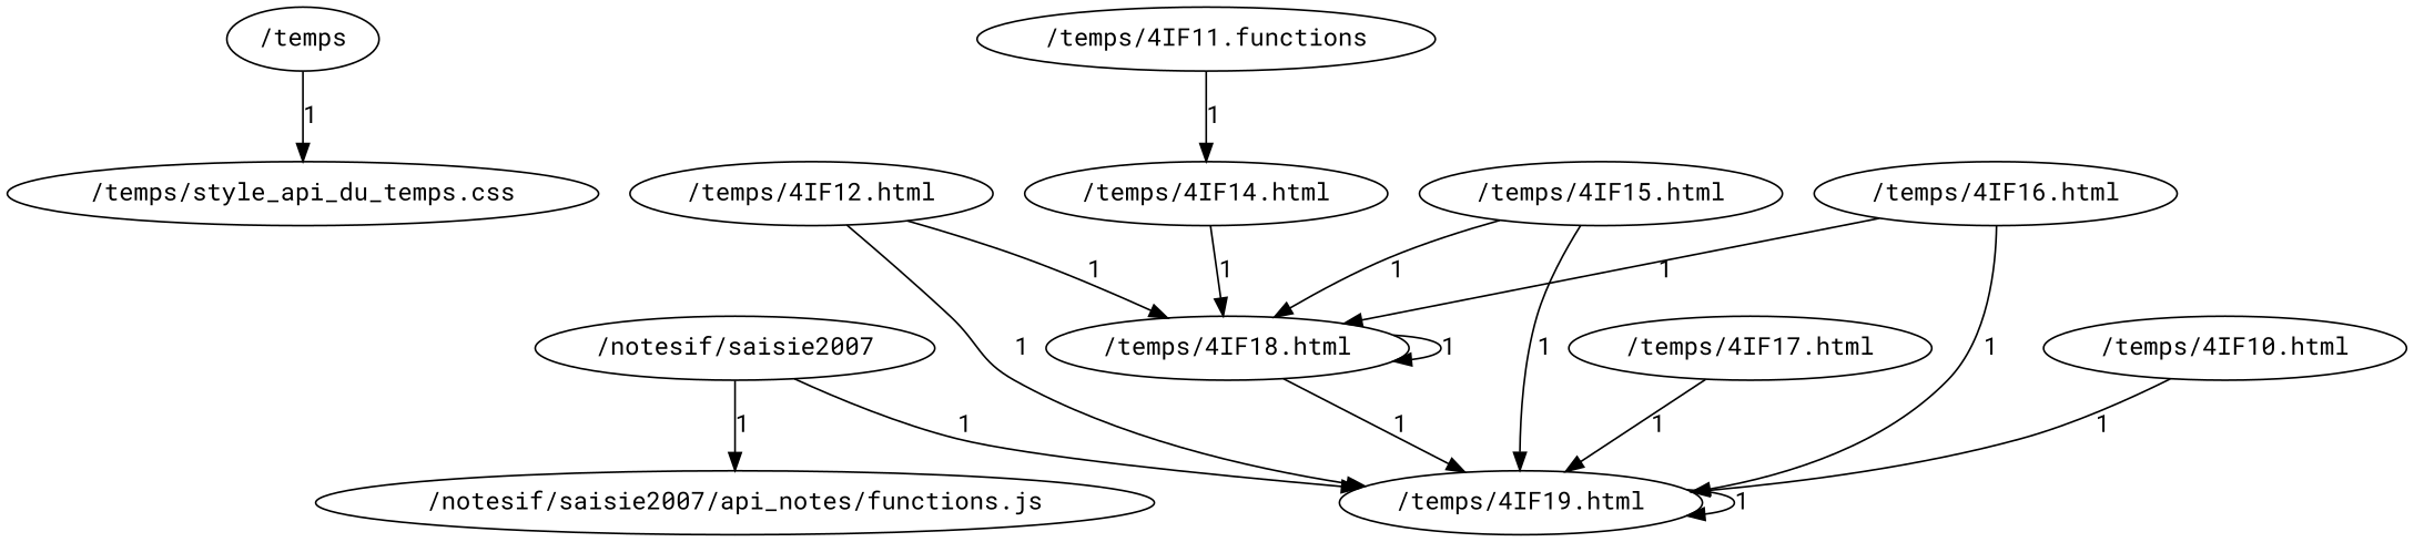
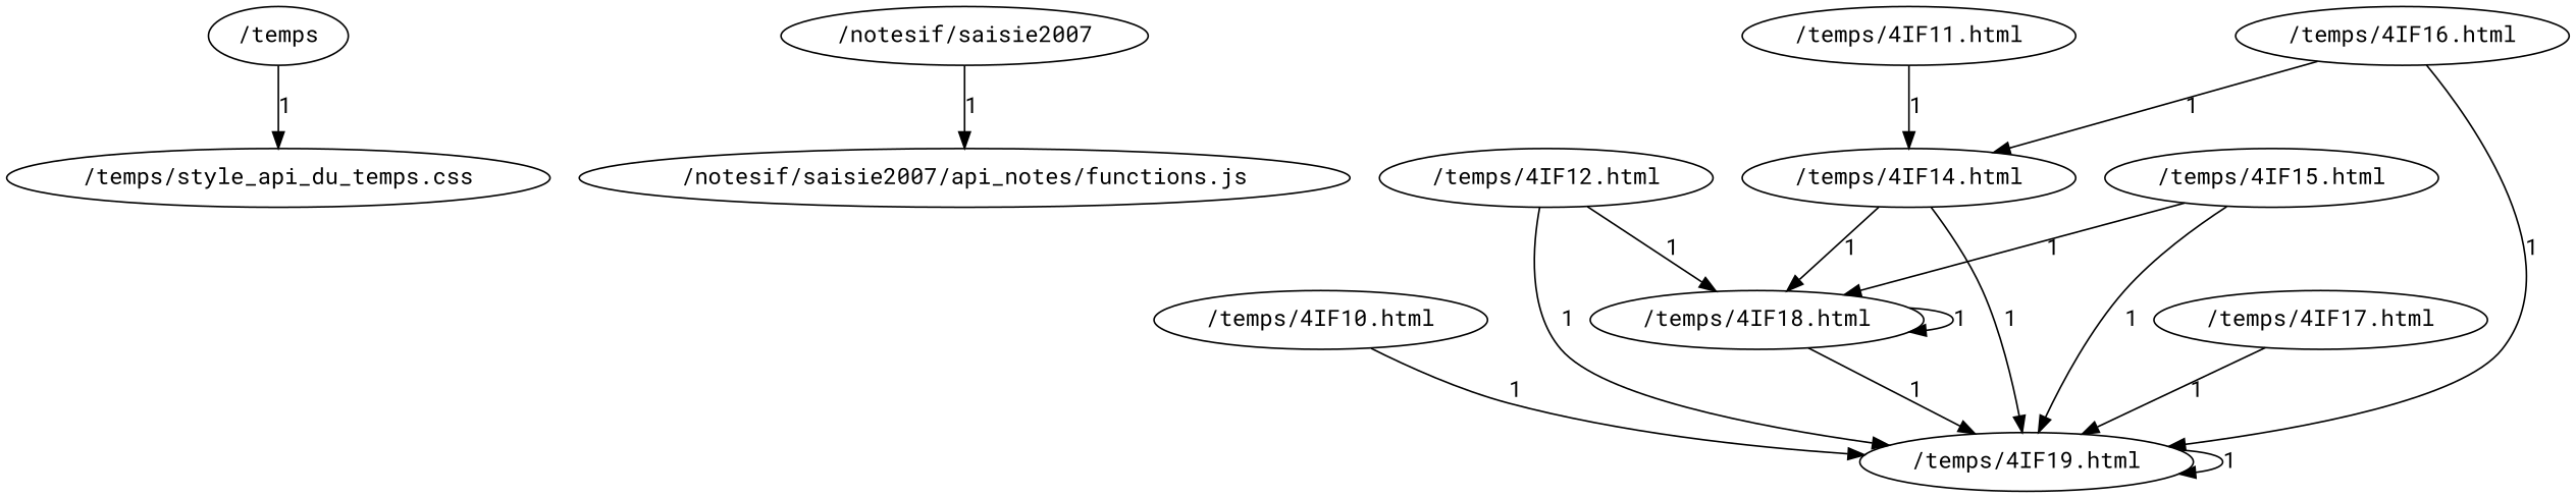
  digraph {
    fontname="Roboto Mono"
    node [fontname="Roboto Mono"]
    edge [fontname="Roboto Mono"]
    n1 [label="/temps"]
    n2 [label="/temps/style_api_du_temps.css"]
    n3 [label="/notesif/saisie2007"]
    n4 [label="/notesif/saisie2007/api_notes/functions.js"]
    n5 [label="/temps/4IF10.html"]
    n6 [label="/temps/4IF19.html"]
-   n7 [label="/temps/4IF11.functions"]
+   n7 [label="/temps/4IF11.html"]
    n8 [label="/temps/4IF14.html"]
    n9 [label="/temps/4IF12.html"]
    n10 [label="/temps/4IF18.html"]
    n11 [label="/temps/4IF15.html"]
    n12 [label="/temps/4IF17.html"]
    n13 [label="/temps/4IF16.html"]
    n1 -> n2 [label=1]
    n3 -> n4 [label=1]
    n5 -> n6 [label=1]
    n6 -> n6 [label=1]
    n7 -> n8 [label=1]
-   n3 -> n6 [label=1]
+   n8 -> n6 [label=1]
    n8 -> n10 [label=1]
    n9 -> n6 [label=1]
    n9 -> n10 [label=1]
    n10 -> n6 [label=1]
    n10 -> n10 [label=1]
    n11 -> n6 [label=1]
    n11 -> n10 [label=1]
    n12 -> n6 [label=1]
    n13 -> n6 [label=1]
-   n13 -> n10 [label=1]
+   n13 -> n8 [label=1]
  }
